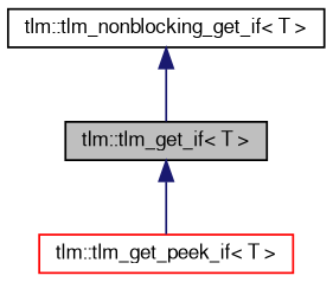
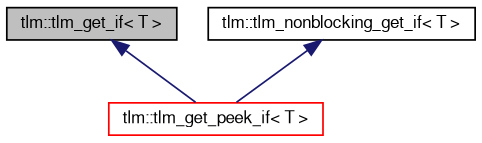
  digraph {
    node [color=black fillcolor=white fontname=FreeSans fontsize=10 shape=record style=filled]
    edge [color=midnightblue dir=back fontname=FreeSans fontsize=10 labelfontname=FreeSans labelfontsize=10 style=solid]
    n1 [fillcolor=grey75 fontcolor=black height=0.2 label="tlm::tlm_get_if\< T \>" width=0.4]
    n2 [color=red height=0.2 label="tlm::tlm_get_peek_if\< T \>" width=0.4]
    n3 [height=0.2 label="tlm::tlm_nonblocking_get_if\< T \>" width=0.4]
    n1 -> n2
-   n3 -> n1
+   n3 -> n2
  }
